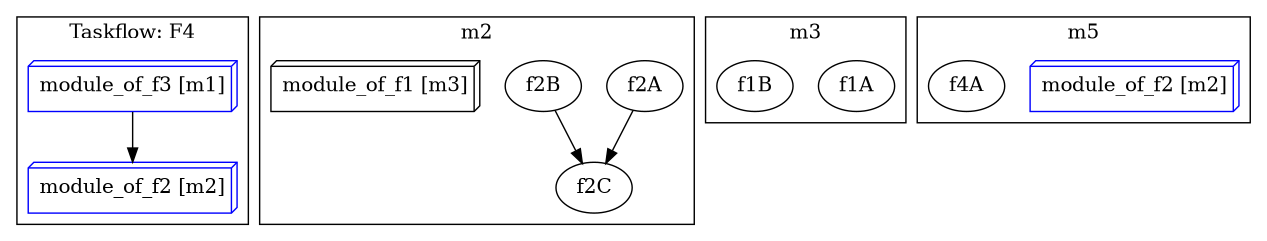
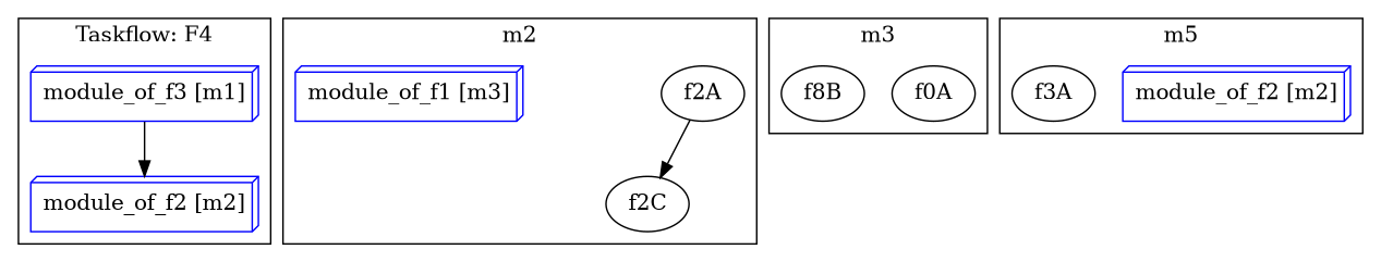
  digraph {
    n1 [color=blue label="module_of_f3 [m1]" shape=box3d]
    n2 [color=blue label="module_of_f2 [m2]" shape=box3d]
    n3 [label=f2A]
    n4 [label=f2C]
-   n5 [label=f2B]
-   n6 [color=black label="module_of_f1 [m3]" shape=box3d]
-   n7 [label=f1A]
-   n8 [label=f1B]
+   n6 [color=blue label="module_of_f1 [m3]" shape=box3d]
+   n7 [label=f0A]
+   n8 [label=f8B]
    n9 [color=blue label="module_of_f2 [m2]" shape=box3d]
-   n10 [label=f4A]
+   n10 [label=f3A]
    subgraph cluster_1 {
      label="Taskflow: F4"
      n1
      n2
    }
    subgraph cluster_2 {
      label=m2
      n3
      n4
-     n5
      n6
    }
    subgraph cluster_3 {
      label=m3
      n7
      n8
    }
    subgraph cluster_4 {
      label=m5
      n9
      n10
    }
    n1 -> n2
    n3 -> n4
-   n5 -> n4
  }
